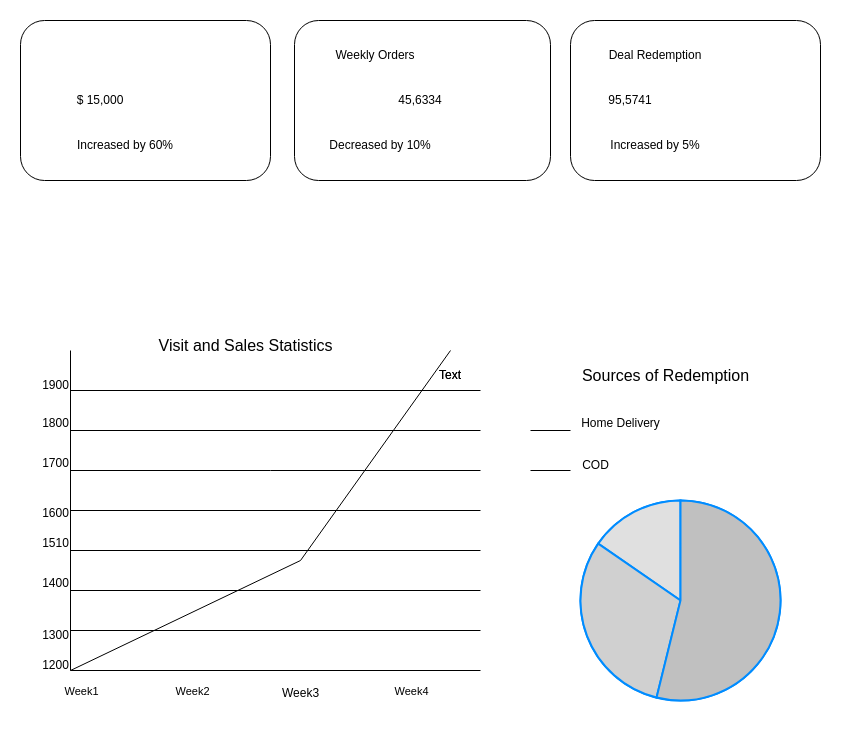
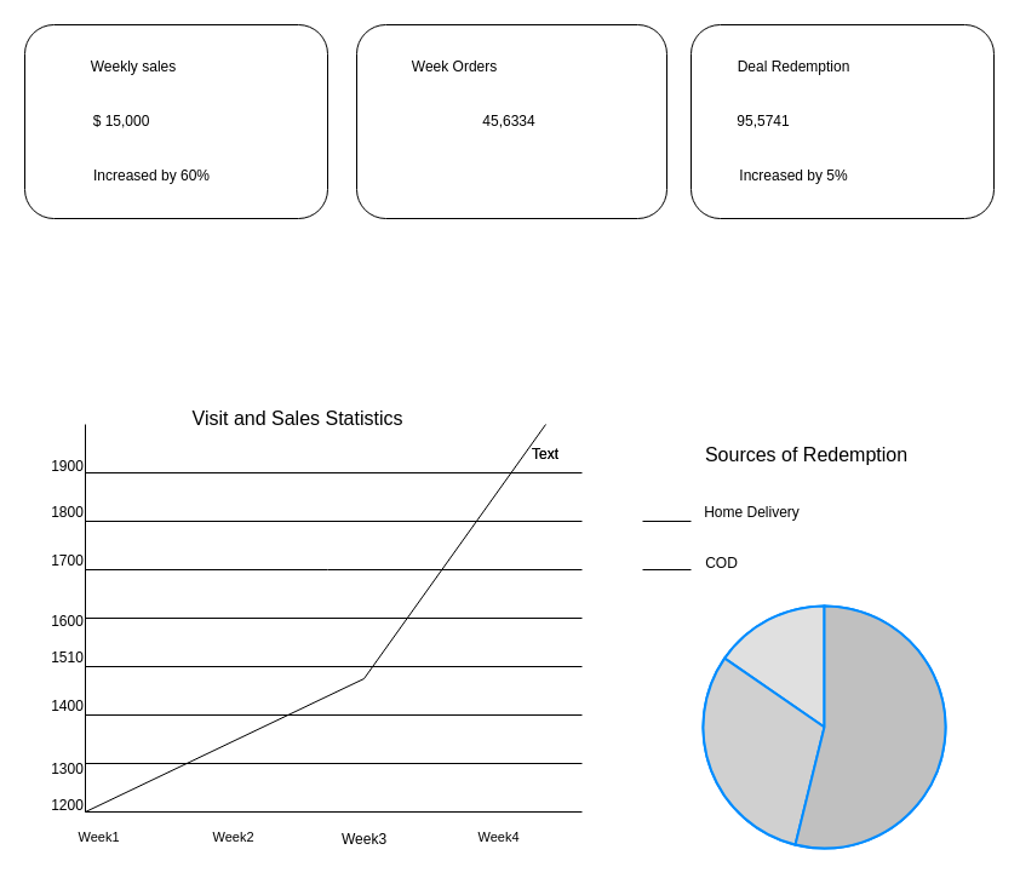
  <mxCell id="0" />
  <mxCell id="1" parent="0" />
  <mxCell id="2" value="" style="verticalLabelPosition=bottom;shadow=0;dashed=0;align=center;html=1;verticalAlign=top;strokeWidth=1;shape=mxgraph.mockup.graphics.pieChart;strokeColor=#008cff;parts=10,20,35;partColors=#e0e0e0,#d0d0d0,#c0c0c0,#b0b0b0,#a0a0a0;strokeWidth=2;" vertex="1" parent="1"><mxGeometry x="580" y="500" width="200" height="200" as="geometry" /></mxCell>
  <mxCell id="3" value="" style="endArrow=none;html=1;rounded=0;" edge="1" parent="1"><mxGeometry width="50" height="50" relative="1" as="geometry"><mxPoint x="70" y="670" as="sourcePoint" /><mxPoint x="70" y="350" as="targetPoint" /></mxGeometry></mxCell>
  <mxCell id="4" value="" style="endArrow=none;html=1;rounded=0;" edge="1" parent="1"><mxGeometry width="50" height="50" relative="1" as="geometry"><mxPoint x="70" y="670" as="sourcePoint" /><mxPoint x="480" y="670" as="targetPoint" /></mxGeometry></mxCell>
  <mxCell id="5" value="Week1" style="edgeLabel;html=1;align=center;verticalAlign=middle;resizable=0;points=[];" vertex="1" connectable="0" parent="4"><mxGeometry x="-0.824" y="-1" relative="1" as="geometry"><mxPoint x="-26" y="19" as="offset" /></mxGeometry></mxCell>
  <mxCell id="6" value="Week2" style="edgeLabel;html=1;align=center;verticalAlign=middle;resizable=0;points=[];" vertex="1" connectable="0" parent="4"><mxGeometry x="-0.41" y="1" relative="1" as="geometry"><mxPoint y="21" as="offset" /></mxGeometry></mxCell>
  <mxCell id="7" value="Week4&lt;br&gt;" style="edgeLabel;html=1;align=center;verticalAlign=middle;resizable=0;points=[];" vertex="1" connectable="0" parent="4"><mxGeometry x="0.717" y="2" relative="1" as="geometry"><mxPoint x="-12" y="22" as="offset" /></mxGeometry></mxCell>
  <mxCell id="8" value="" style="endArrow=none;html=1;rounded=0;" edge="1" parent="1"><mxGeometry width="50" height="50" relative="1" as="geometry"><mxPoint x="450" y="350" as="sourcePoint" /><mxPoint x="70" y="670" as="targetPoint" /><Array as="points"><mxPoint x="300" y="560" /></Array></mxGeometry></mxCell>
  <mxCell id="9" value="" style="endArrow=none;html=1;rounded=0;" edge="1" parent="1"><mxGeometry width="50" height="50" relative="1" as="geometry"><mxPoint x="70" y="630" as="sourcePoint" /><mxPoint x="480" y="630" as="targetPoint" /><Array as="points" /></mxGeometry></mxCell>
  <mxCell id="10" value="" style="endArrow=none;html=1;rounded=0;" edge="1" parent="1"><mxGeometry width="50" height="50" relative="1" as="geometry"><mxPoint x="70" y="590" as="sourcePoint" /><mxPoint x="480" y="590" as="targetPoint" /><Array as="points" /></mxGeometry></mxCell>
  <mxCell id="11" value="" style="endArrow=none;html=1;rounded=0;" edge="1" parent="1"><mxGeometry width="50" height="50" relative="1" as="geometry"><mxPoint x="70" y="550" as="sourcePoint" /><mxPoint x="480" y="550" as="targetPoint" /><Array as="points" /></mxGeometry></mxCell>
  <mxCell id="12" value="" style="endArrow=none;html=1;rounded=0;" edge="1" parent="1"><mxGeometry width="50" height="50" relative="1" as="geometry"><mxPoint x="70" y="510" as="sourcePoint" /><mxPoint x="480" y="510" as="targetPoint" /><Array as="points" /></mxGeometry></mxCell>
  <mxCell id="13" value="" style="endArrow=none;html=1;rounded=0;" edge="1" parent="1"><mxGeometry width="50" height="50" relative="1" as="geometry"><mxPoint x="70" y="470" as="sourcePoint" /><mxPoint x="480" y="470" as="targetPoint" /><Array as="points"><mxPoint x="270" y="470" /></Array></mxGeometry></mxCell>
  <mxCell id="14" value="" style="endArrow=none;html=1;rounded=0;" edge="1" parent="1"><mxGeometry width="50" height="50" relative="1" as="geometry"><mxPoint x="70" y="430" as="sourcePoint" /><mxPoint x="480" y="430" as="targetPoint" /><Array as="points" /></mxGeometry></mxCell>
  <mxCell id="15" value="" style="endArrow=none;html=1;rounded=0;" edge="1" parent="1"><mxGeometry width="50" height="50" relative="1" as="geometry"><mxPoint x="70" y="390" as="sourcePoint" /><mxPoint x="480" y="390" as="targetPoint" /><Array as="points" /></mxGeometry></mxCell>
  <mxCell id="16" value="1200" style="text;html=1;align=center;verticalAlign=middle;resizable=0;points=[];autosize=1;strokeColor=none;fillColor=none;" vertex="1" parent="1"><mxGeometry x="30" y="650" width="50" height="30" as="geometry" /></mxCell>
  <mxCell id="17" value="1300" style="text;html=1;align=center;verticalAlign=middle;resizable=0;points=[];autosize=1;strokeColor=none;fillColor=none;" vertex="1" parent="1"><mxGeometry x="30" y="620" width="50" height="30" as="geometry" /></mxCell>
  <mxCell id="18" value="1400" style="text;html=1;align=center;verticalAlign=middle;resizable=0;points=[];autosize=1;strokeColor=none;fillColor=none;" vertex="1" parent="1"><mxGeometry x="30" y="568" width="50" height="30" as="geometry" /></mxCell>
  <mxCell id="19" value="1510" style="text;html=1;align=center;verticalAlign=middle;resizable=0;points=[];autosize=1;strokeColor=none;fillColor=none;" vertex="1" parent="1"><mxGeometry x="30" y="528" width="50" height="30" as="geometry" /></mxCell>
  <mxCell id="20" value="1600" style="text;html=1;align=center;verticalAlign=middle;resizable=0;points=[];autosize=1;strokeColor=none;fillColor=none;" vertex="1" parent="1"><mxGeometry x="30" y="498" width="50" height="30" as="geometry" /></mxCell>
  <mxCell id="21" value="1700" style="text;html=1;align=center;verticalAlign=middle;resizable=0;points=[];autosize=1;strokeColor=none;fillColor=none;" vertex="1" parent="1"><mxGeometry x="30" y="448" width="50" height="30" as="geometry" /></mxCell>
  <mxCell id="22" value="1800" style="text;html=1;align=center;verticalAlign=middle;resizable=0;points=[];autosize=1;strokeColor=none;fillColor=none;" vertex="1" parent="1"><mxGeometry x="30" y="408" width="50" height="30" as="geometry" /></mxCell>
  <mxCell id="23" value="1900" style="text;html=1;align=center;verticalAlign=middle;resizable=0;points=[];autosize=1;strokeColor=none;fillColor=none;" vertex="1" parent="1"><mxGeometry x="30" y="370" width="50" height="30" as="geometry" /></mxCell>
  <mxCell id="24" value="Week3&lt;br&gt;" style="text;html=1;align=center;verticalAlign=middle;resizable=0;points=[];autosize=1;strokeColor=none;fillColor=none;" vertex="1" parent="1"><mxGeometry x="270" y="678" width="60" height="30" as="geometry" /></mxCell>
  <mxCell id="25" value="Visit and Sales Statistics" style="text;html=1;align=center;verticalAlign=middle;resizable=0;points=[];autosize=1;strokeColor=none;fillColor=default;strokeWidth=1;rotation=0;fontSize=16;" vertex="1" parent="1"><mxGeometry x="145" y="330" width="200" height="30" as="geometry" /></mxCell>
  <mxCell id="26" value="Sources of Redemption&lt;br&gt;" style="text;html=1;align=center;verticalAlign=middle;resizable=0;points=[];autosize=1;strokeColor=none;fillColor=default;strokeWidth=1;rotation=0;fontSize=16;" vertex="1" parent="1"><mxGeometry x="570" y="360" width="190" height="30" as="geometry" /></mxCell>
  <mxCell id="27" value="" style="endArrow=none;html=1;rounded=0;" edge="1" parent="1"><mxGeometry width="50" height="50" relative="1" as="geometry"><mxPoint x="530" y="470" as="sourcePoint" /><mxPoint x="570" y="470" as="targetPoint" /></mxGeometry></mxCell>
  <mxCell id="28" value="" style="endArrow=none;html=1;rounded=0;" edge="1" parent="1"><mxGeometry width="50" height="50" relative="1" as="geometry"><mxPoint x="530" y="430" as="sourcePoint" /><mxPoint x="570" y="430" as="targetPoint" /></mxGeometry></mxCell>
  <mxCell id="29" value="COD" style="text;html=1;align=center;verticalAlign=middle;resizable=0;points=[];autosize=1;strokeColor=none;fillColor=none;" vertex="1" parent="1"><mxGeometry x="570" y="450" width="50" height="30" as="geometry" /></mxCell>
  <mxCell id="30" value="Home Delivery&lt;br&gt;" style="text;html=1;align=center;verticalAlign=middle;resizable=0;points=[];autosize=1;strokeColor=none;fillColor=none;" vertex="1" parent="1"><mxGeometry x="570" y="408" width="100" height="30" as="geometry" /></mxCell>
  <mxCell id="31" value="" style="rounded=1;whiteSpace=wrap;html=1;" vertex="1" parent="1"><mxGeometry x="20" y="20" width="250" height="160" as="geometry" /></mxCell>
+ <mxCell id="32" value="Weekly sales" style="text;html=1;strokeColor=none;fillColor=none;align=center;verticalAlign=middle;whiteSpace=wrap;rounded=0;" vertex="1" parent="1"><mxGeometry x="60" y="40" width="100" height="30" as="geometry" /></mxCell>
  <mxCell id="33" value="$ 15,000" style="text;html=1;strokeColor=none;fillColor=none;align=center;verticalAlign=middle;whiteSpace=wrap;rounded=0;" vertex="1" parent="1"><mxGeometry x="70" y="85" width="60" height="30" as="geometry" /></mxCell>
  <mxCell id="34" value="Text" style="text;html=1;strokeColor=none;fillColor=none;align=center;verticalAlign=middle;whiteSpace=wrap;rounded=0;" vertex="1" parent="1"><mxGeometry x="420" y="360" width="60" height="30" as="geometry" /></mxCell>
  <mxCell id="35" value="Increased by 60%" style="text;html=1;strokeColor=none;fillColor=none;align=center;verticalAlign=middle;whiteSpace=wrap;rounded=0;" vertex="1" parent="1"><mxGeometry x="50" y="130" width="150" height="30" as="geometry" /></mxCell>
  <mxCell id="36" value="" style="rounded=1;whiteSpace=wrap;html=1;" vertex="1" parent="1"><mxGeometry x="294" y="20" width="256" height="160" as="geometry" /></mxCell>
  <mxCell id="37" value="" style="rounded=1;whiteSpace=wrap;html=1;" vertex="1" parent="1"><mxGeometry x="570" y="20" width="250" height="160" as="geometry" /></mxCell>
  <mxCell id="38" value="Text" style="text;html=1;strokeColor=none;fillColor=none;align=center;verticalAlign=middle;whiteSpace=wrap;rounded=0;" vertex="1" parent="1"><mxGeometry x="420" y="360" width="60" height="30" as="geometry" /></mxCell>
- <mxCell id="39" value="Weekly Orders" style="text;html=1;strokeColor=none;fillColor=none;align=center;verticalAlign=middle;whiteSpace=wrap;rounded=0;" vertex="1" parent="1"><mxGeometry x="330" y="40" width="90" height="30" as="geometry" /></mxCell>
+ <mxCell id="39" value="Week Orders" style="text;html=1;strokeColor=none;fillColor=none;align=center;verticalAlign=middle;whiteSpace=wrap;rounded=0;" vertex="1" parent="1"><mxGeometry x="330" y="40" width="90" height="30" as="geometry" /></mxCell>
  <mxCell id="40" value="45,6334" style="text;html=1;strokeColor=none;fillColor=none;align=center;verticalAlign=middle;whiteSpace=wrap;rounded=0;" vertex="1" parent="1"><mxGeometry x="390" y="85" width="60" height="30" as="geometry" /></mxCell>
- <mxCell id="41" value="Decreased by 10%" style="text;html=1;strokeColor=none;fillColor=none;align=center;verticalAlign=middle;whiteSpace=wrap;rounded=0;" vertex="1" parent="1"><mxGeometry x="320" y="130" width="120" height="30" as="geometry" /></mxCell>
  <mxCell id="42" value="Deal Redemption" style="text;html=1;strokeColor=none;fillColor=none;align=center;verticalAlign=middle;whiteSpace=wrap;rounded=0;" vertex="1" parent="1"><mxGeometry x="590" y="40" width="130" height="30" as="geometry" /></mxCell>
  <mxCell id="43" value="95,5741" style="text;html=1;strokeColor=none;fillColor=none;align=center;verticalAlign=middle;whiteSpace=wrap;rounded=0;" vertex="1" parent="1"><mxGeometry x="600" y="85" width="60" height="30" as="geometry" /></mxCell>
  <mxCell id="44" value="Increased by 5%" style="text;html=1;strokeColor=none;fillColor=none;align=center;verticalAlign=middle;whiteSpace=wrap;rounded=0;" vertex="1" parent="1"><mxGeometry x="600" y="130" width="110" height="30" as="geometry" /></mxCell>
